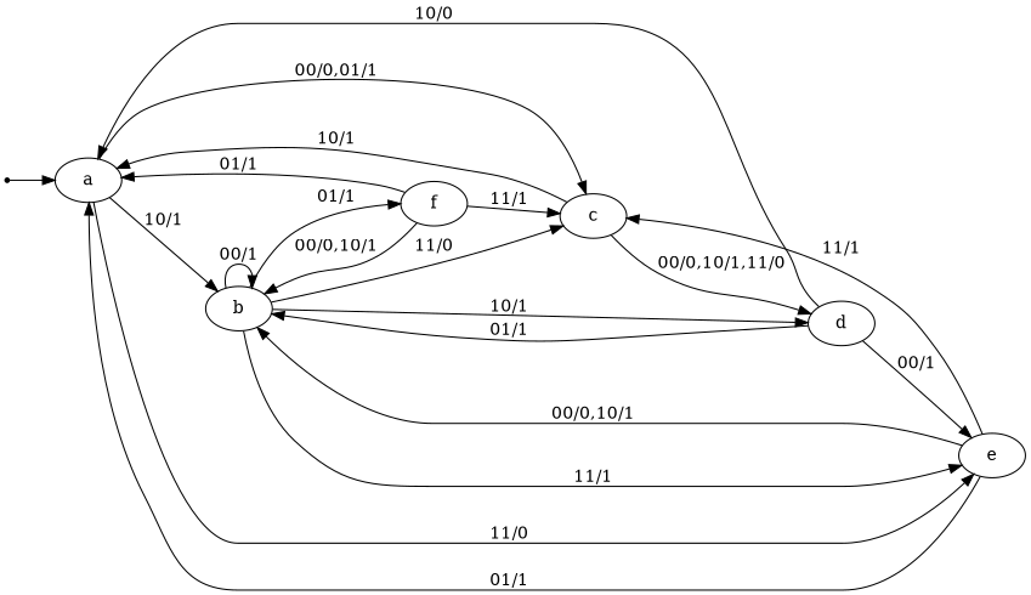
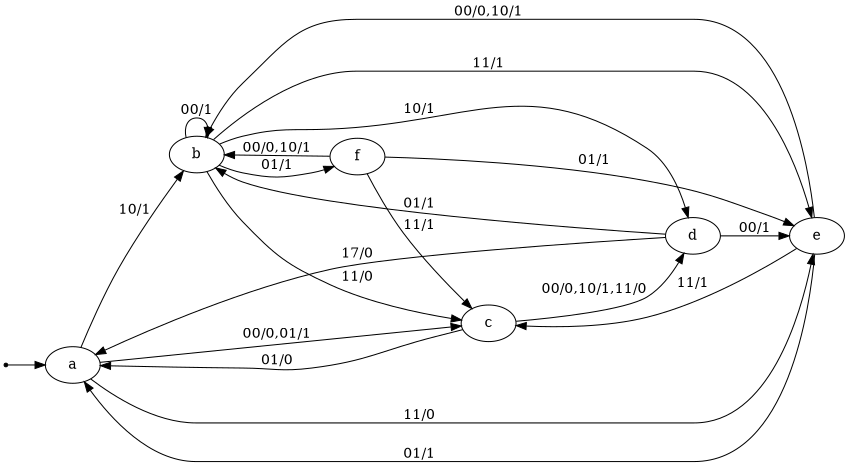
  digraph {
    rankdir=LR
    INIT [shape=point]
    n2 [label=a]
    n3 [label=b]
    n4 [label=c]
    n5 [label=e]
    n6 [label=d]
    n7 [label=f]
    INIT -> n2
    n2 -> n3 [label="10/1"]
    n2 -> n4 [label="00/0,01/1"]
    n2 -> n5 [label="11/0"]
    n3 -> n3 [label="00/1"]
    n3 -> n4 [label="11/0"]
    n3 -> n5 [label="11/1"]
    n3 -> n6 [label="10/1"]
    n3 -> n7 [label="01/1"]
-   n4 -> n2 [label="10/1"]
+   n4 -> n2 [label="01/0"]
    n4 -> n6 [label="00/0,10/1,11/0"]
    n5 -> n2 [label="01/1"]
    n5 -> n3 [label="00/0,10/1"]
    n5 -> n4 [label="11/1"]
-   n6 -> n2 [label="10/0"]
+   n6 -> n2 [label="17/0"]
    n6 -> n3 [label="01/1"]
    n6 -> n5 [label="00/1"]
-   n7 -> n2 [label="01/1"]
+   n7 -> n5 [label="01/1"]
    n7 -> n3 [label="00/0,10/1"]
    n7 -> n4 [label="11/1"]
  }
